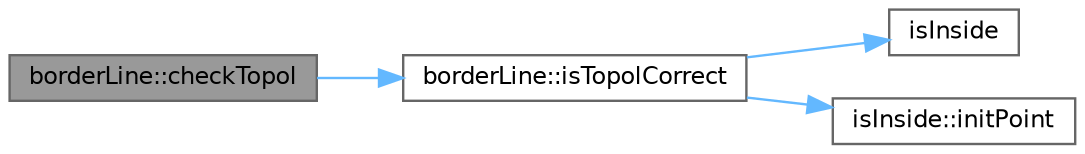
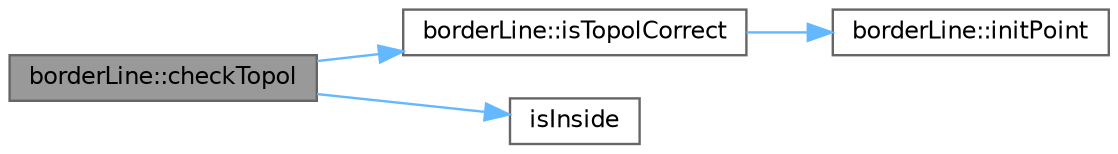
  digraph {
    rankdir=LR
    node [color=grey40 fillcolor=white fontname=Helvetica fontsize=10 shape=box style=filled]
    edge [color=steelblue1 fontname=Helvetica fontsize=10 labelfontname=Helvetica labelfontsize=10 style=solid]
    n1 [color=gray40 fillcolor=grey60 fontcolor=black height=0.2 label="borderLine::checkTopol" width=0.4]
    n2 [height=0.2 label="borderLine::isTopolCorrect" width=0.4]
    n3 [height=0.2 label=isInside width=0.4]
-   n4 [height=0.2 label="isInside::initPoint" width=0.4]
+   n4 [height=0.2 label="borderLine::initPoint" width=0.4]
    n1 -> n2
-   n2 -> n3
+   n1 -> n3
    n2 -> n4
  }
